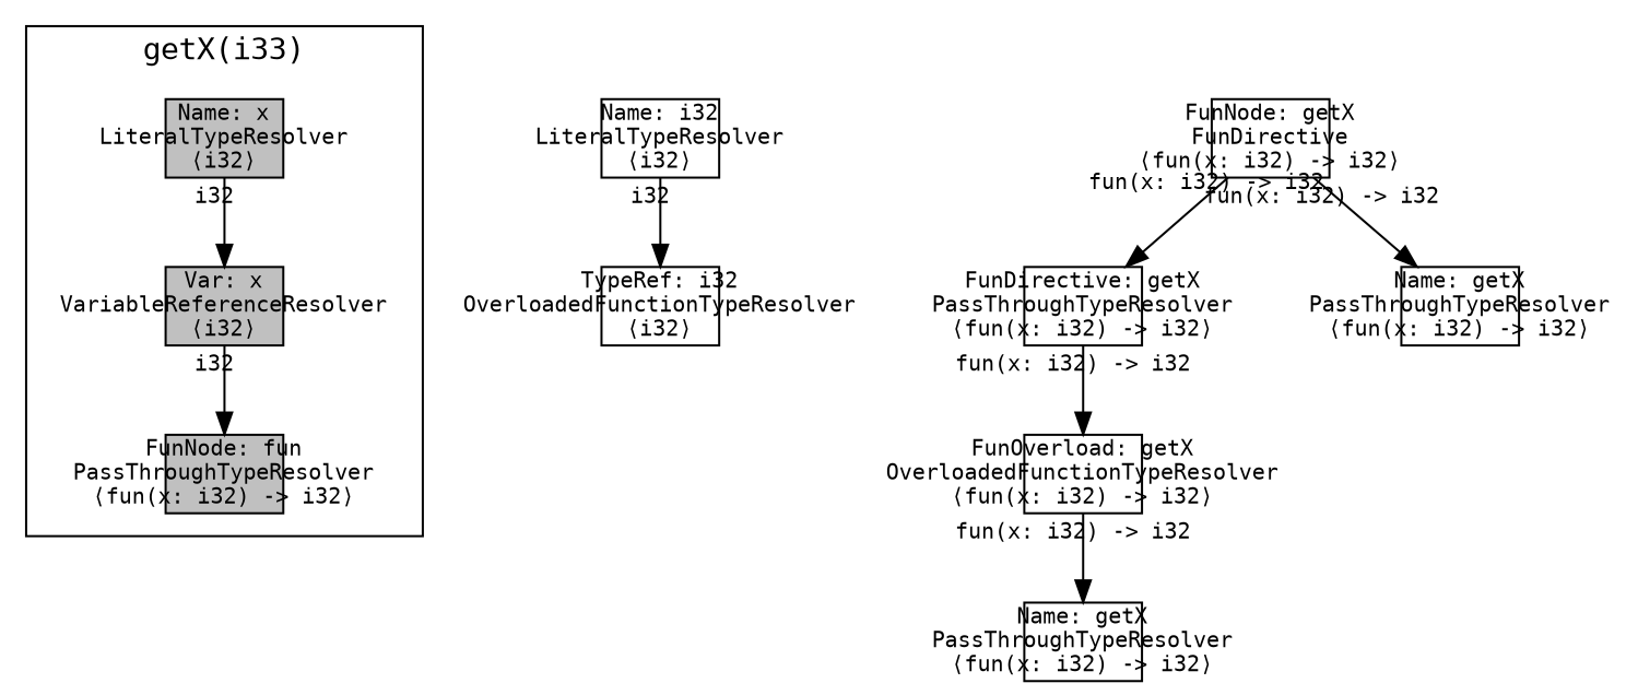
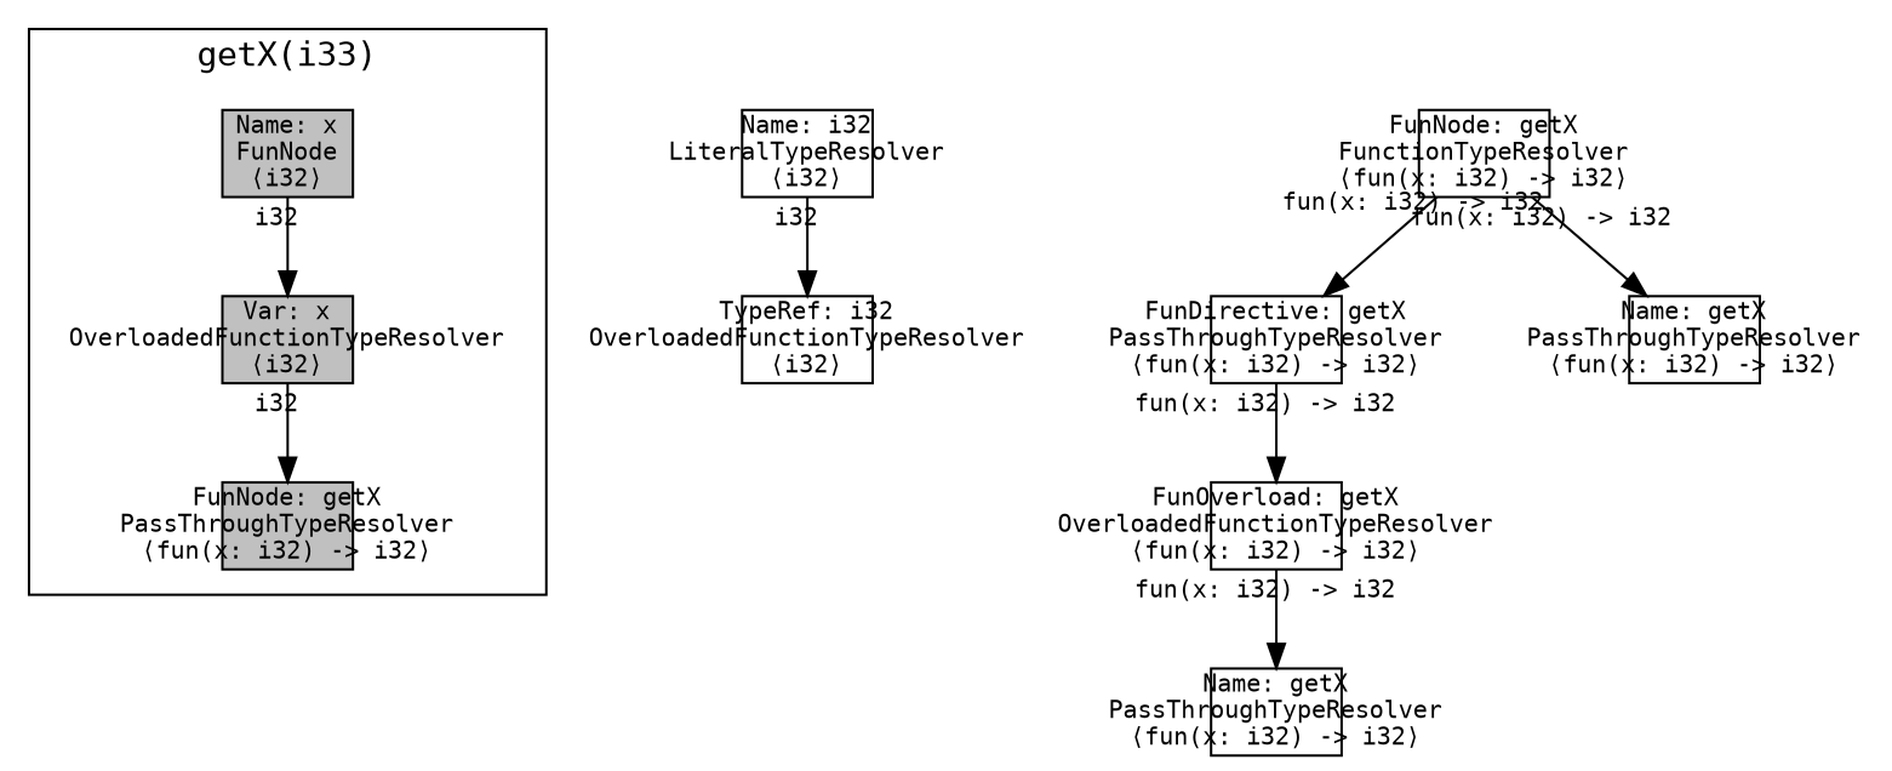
  digraph {
    fontname="DejaVu Sans Mono"
    node [fixedsize=shape fontname="DejaVu Sans Mono" fontsize=10 shape=box]
    edge [color=black fontname="DejaVu Sans Mono" fontsize=10 labeldistance=1 taillabel="fun(x: i32) -> i32"]
-   n1 [fillcolor=grey label="Name: x\nLiteralTypeResolver\n⟨i32⟩" style=filled]
-   n2 [fillcolor=grey label="Var: x\nVariableReferenceResolver\n⟨i32⟩" style=filled]
-   n3 [fillcolor=grey label="FunNode: fun\nPassThroughTypeResolver\n⟨fun(x: i32) -> i32⟩" style=filled]
+   n1 [fillcolor=grey label="Name: x\nFunNode\n⟨i32⟩" style=filled]
+   n2 [fillcolor=grey label="Var: x\nOverloadedFunctionTypeResolver\n⟨i32⟩" style=filled]
+   n3 [fillcolor=grey label="FunNode: getX\nPassThroughTypeResolver\n⟨fun(x: i32) -> i32⟩" style=filled]
    n4 [label="Name: i32\nLiteralTypeResolver\n⟨i32⟩"]
    n5 [label="TypeRef: i32\nOverloadedFunctionTypeResolver\n⟨i32⟩"]
    n6 [label="FunOverload: getX\nOverloadedFunctionTypeResolver\n⟨fun(x: i32) -> i32⟩"]
    n7 [label="Name: getX\nPassThroughTypeResolver\n⟨fun(x: i32) -> i32⟩"]
    n8 [label="FunDirective: getX\nPassThroughTypeResolver\n⟨fun(x: i32) -> i32⟩"]
-   n9 [label="FunNode: getX\nFunDirective\n⟨fun(x: i32) -> i32⟩"]
+   n9 [label="FunNode: getX\nFunctionTypeResolver\n⟨fun(x: i32) -> i32⟩"]
    n10 [label="Name: getX\nPassThroughTypeResolver\n⟨fun(x: i32) -> i32⟩"]
    subgraph cluster_1 {
      label="getX(i33)"
      n1
      n2
      n3
    }
    n1 -> n2 [taillabel=i32]
    n2 -> n3 [taillabel=i32]
    n4 -> n5 [taillabel=i32]
    n6 -> n7
    n8 -> n6
    n9 -> n8
    n9 -> n10
  }
